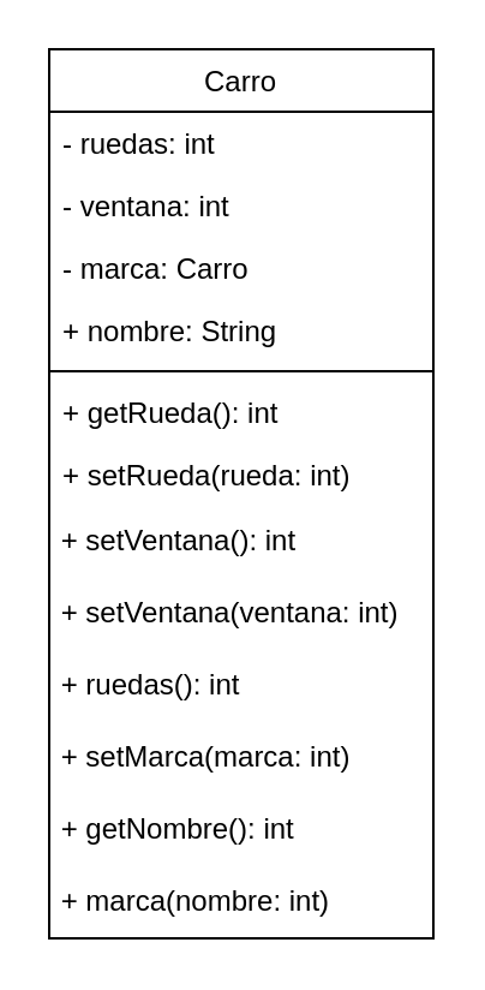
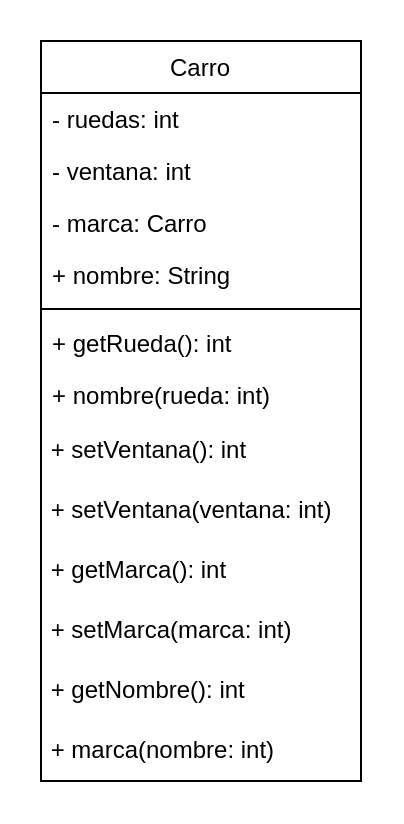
  <mxCell id="0" />
  <mxCell id="1" parent="0" />
  <mxCell id="2" value="Carro" style="swimlane;fontStyle=0;align=center;verticalAlign=top;childLayout=stackLayout;horizontal=1;startSize=26;horizontalStack=0;resizeParent=1;resizeLast=0;collapsible=1;marginBottom=0;rounded=0;shadow=0;strokeWidth=1;" parent="1" vertex="1"><mxGeometry x="20" y="20" width="160" height="370" as="geometry"><mxRectangle x="550" y="140" width="160" height="26" as="alternateBounds" /></mxGeometry></mxCell>
  <mxCell id="3" value="- ruedas: int" style="text;align=left;verticalAlign=top;spacingLeft=4;spacingRight=4;overflow=hidden;rotatable=0;points=[[0,0.5],[1,0.5]];portConstraint=eastwest;" parent="2" vertex="1"><mxGeometry y="26" width="160" height="26" as="geometry" /></mxCell>
  <mxCell id="4" value="- ventana: int" style="text;align=left;verticalAlign=top;spacingLeft=4;spacingRight=4;overflow=hidden;rotatable=0;points=[[0,0.5],[1,0.5]];portConstraint=eastwest;rounded=0;shadow=0;html=0;" parent="2" vertex="1"><mxGeometry y="52" width="160" height="26" as="geometry" /></mxCell>
  <mxCell id="5" value="- marca: Carro" style="text;align=left;verticalAlign=top;spacingLeft=4;spacingRight=4;overflow=hidden;rotatable=0;points=[[0,0.5],[1,0.5]];portConstraint=eastwest;rounded=0;shadow=0;html=0;" parent="2" vertex="1"><mxGeometry y="78" width="160" height="26" as="geometry" /></mxCell>
  <mxCell id="6" value="+ nombre: String" style="text;align=left;verticalAlign=top;spacingLeft=4;spacingRight=4;overflow=hidden;rotatable=0;points=[[0,0.5],[1,0.5]];portConstraint=eastwest;rounded=0;shadow=0;html=0;" parent="2" vertex="1"><mxGeometry y="104" width="160" height="26" as="geometry" /></mxCell>
  <mxCell id="7" value="" style="line;html=1;strokeWidth=1;align=left;verticalAlign=middle;spacingTop=-1;spacingLeft=3;spacingRight=3;rotatable=0;labelPosition=right;points=[];portConstraint=eastwest;" parent="2" vertex="1"><mxGeometry y="130" width="160" height="8" as="geometry" /></mxCell>
  <mxCell id="8" value="+ getRueda(): int" style="text;align=left;verticalAlign=top;spacingLeft=4;spacingRight=4;overflow=hidden;rotatable=0;points=[[0,0.5],[1,0.5]];portConstraint=eastwest;" parent="2" vertex="1"><mxGeometry y="138" width="160" height="26" as="geometry" /></mxCell>
- <mxCell id="9" value="+ setRueda(rueda: int)&#10;" style="text;align=left;verticalAlign=top;spacingLeft=4;spacingRight=4;overflow=hidden;rotatable=0;points=[[0,0.5],[1,0.5]];portConstraint=eastwest;" parent="2" vertex="1"><mxGeometry y="164" width="160" height="26" as="geometry" /></mxCell>
+ <mxCell id="9" value="+ nombre(rueda: int)&#10;" style="text;align=left;verticalAlign=top;spacingLeft=4;spacingRight=4;overflow=hidden;rotatable=0;points=[[0,0.5],[1,0.5]];portConstraint=eastwest;" parent="2" vertex="1"><mxGeometry y="164" width="160" height="26" as="geometry" /></mxCell>
  <mxCell id="10" value="&amp;nbsp;+ setVentana(): int" style="text;html=1;strokeColor=none;fillColor=none;align=left;verticalAlign=middle;whiteSpace=wrap;rounded=0;" vertex="1" parent="2"><mxGeometry y="190" width="160" height="30" as="geometry" /></mxCell>
  <mxCell id="11" value="&amp;nbsp;+ setVentana(ventana: int)" style="text;html=1;strokeColor=none;fillColor=none;align=left;verticalAlign=middle;whiteSpace=wrap;rounded=0;" vertex="1" parent="2"><mxGeometry y="220" width="160" height="30" as="geometry" /></mxCell>
- <mxCell id="12" value="&amp;nbsp;+ ruedas(): int" style="text;html=1;strokeColor=none;fillColor=none;align=left;verticalAlign=middle;whiteSpace=wrap;rounded=0;" vertex="1" parent="2"><mxGeometry y="250" width="160" height="30" as="geometry" /></mxCell>
+ <mxCell id="12" value="&amp;nbsp;+ getMarca(): int" style="text;html=1;strokeColor=none;fillColor=none;align=left;verticalAlign=middle;whiteSpace=wrap;rounded=0;" vertex="1" parent="2"><mxGeometry y="250" width="160" height="30" as="geometry" /></mxCell>
  <mxCell id="13" value="&amp;nbsp;+ setMarca(marca: int)" style="text;html=1;strokeColor=none;fillColor=none;align=left;verticalAlign=middle;whiteSpace=wrap;rounded=0;" vertex="1" parent="2"><mxGeometry y="280" width="160" height="30" as="geometry" /></mxCell>
  <mxCell id="14" value="&amp;nbsp;+ getNombre(): int" style="text;html=1;strokeColor=none;fillColor=none;align=left;verticalAlign=middle;whiteSpace=wrap;rounded=0;" vertex="1" parent="2"><mxGeometry y="310" width="160" height="30" as="geometry" /></mxCell>
  <mxCell id="15" value="&amp;nbsp;+ marca(nombre: int)" style="text;html=1;strokeColor=none;fillColor=none;align=left;verticalAlign=middle;whiteSpace=wrap;rounded=0;" vertex="1" parent="2"><mxGeometry y="340" width="160" height="30" as="geometry" /></mxCell>
